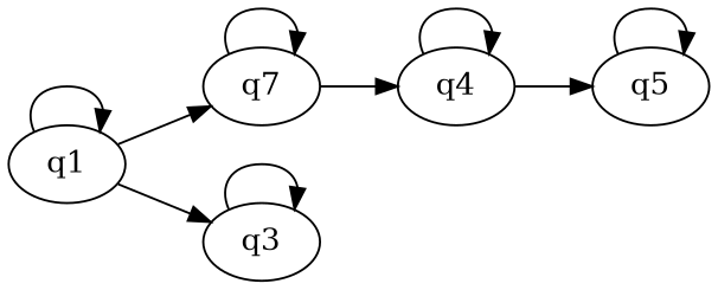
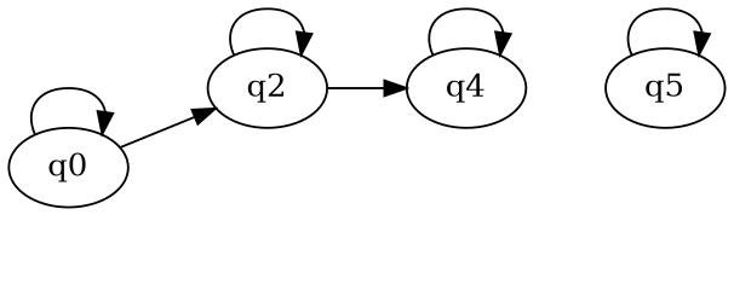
  digraph {
    rankdir=LR
-   n1 [label=q1]
-   n2 [label=q7]
-   n3 [label=q3]
+   n1 [label=q0]
+   n2 [label=q2]
    n4 [label=q4]
    n5 [label=q5]
    n1 -> n1
    n1 -> n2
-   n1 -> n3
    n2 -> n2
    n2 -> n4
-   n3 -> n3
    n4 -> n4
-   n4 -> n5
    n5 -> n5
  }
